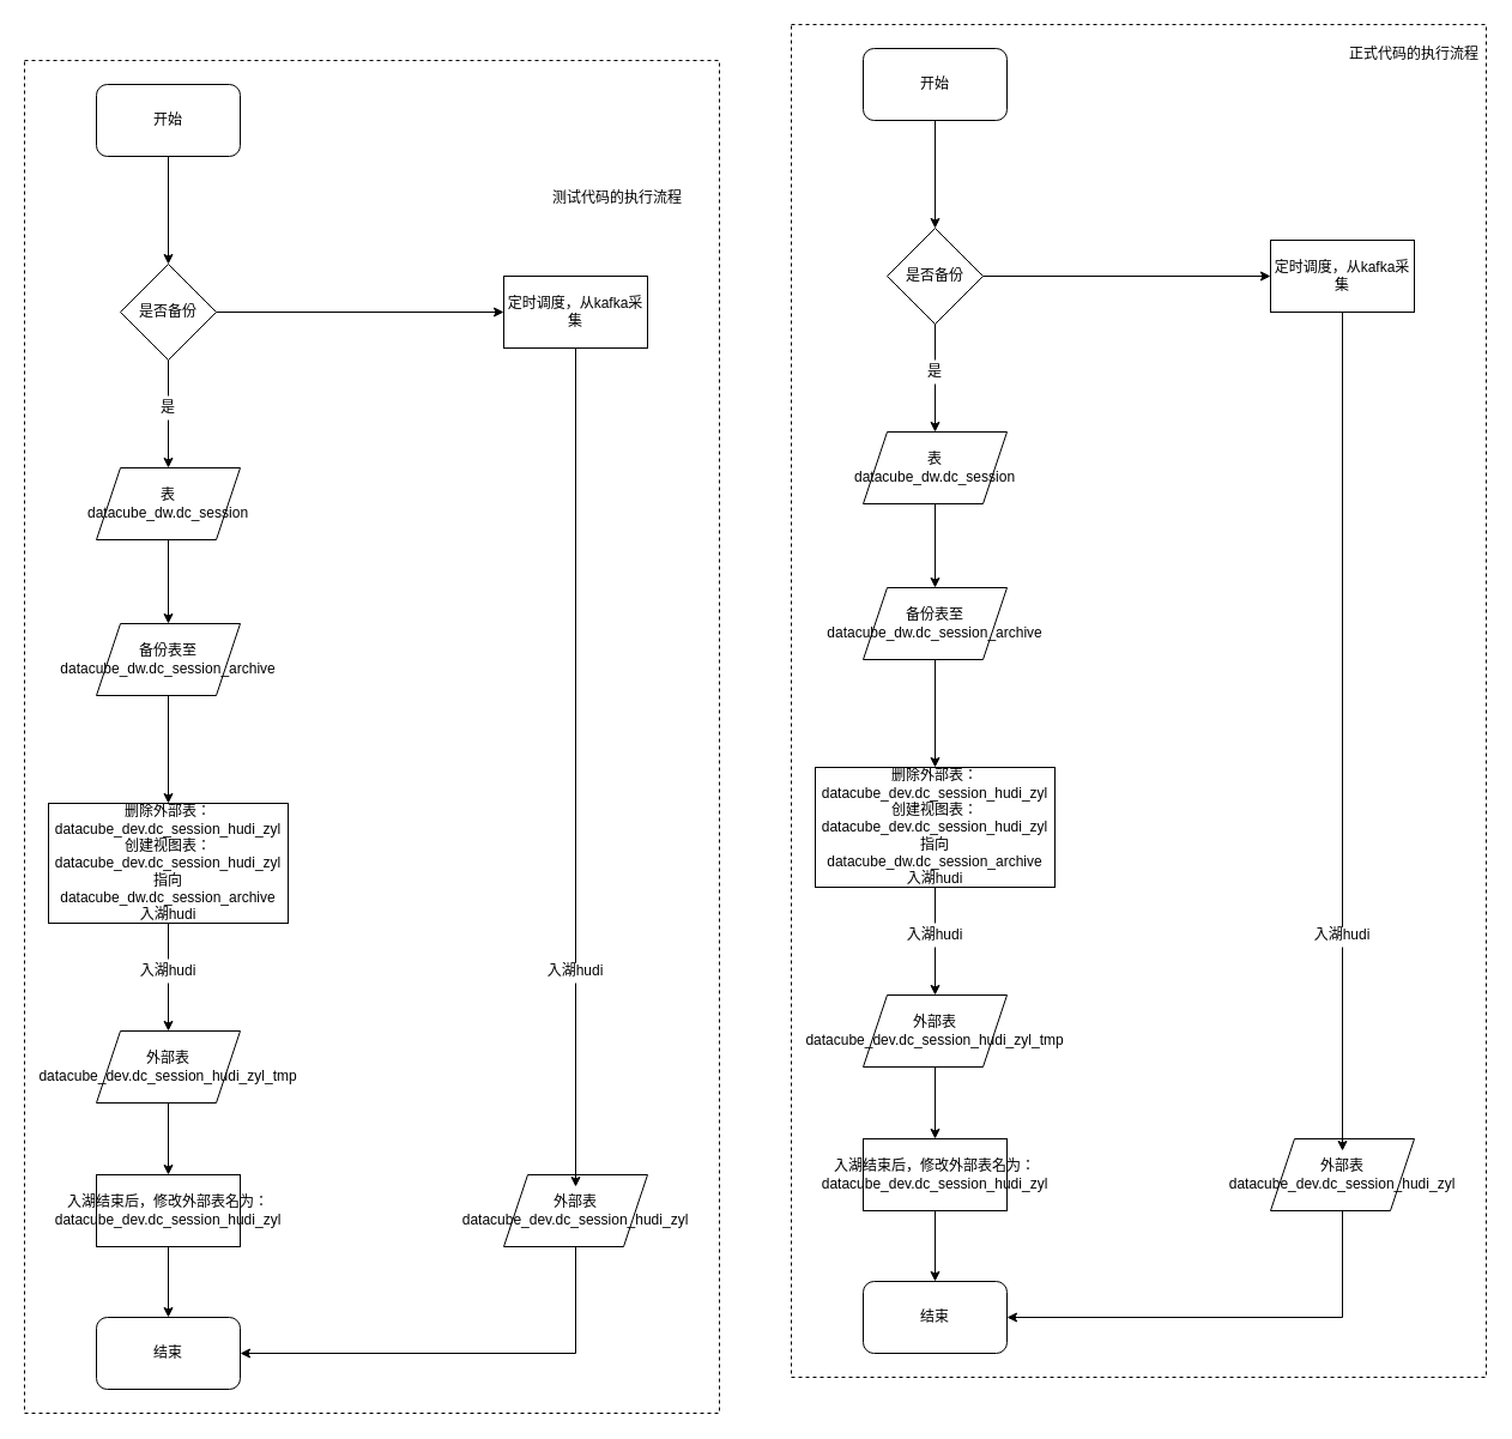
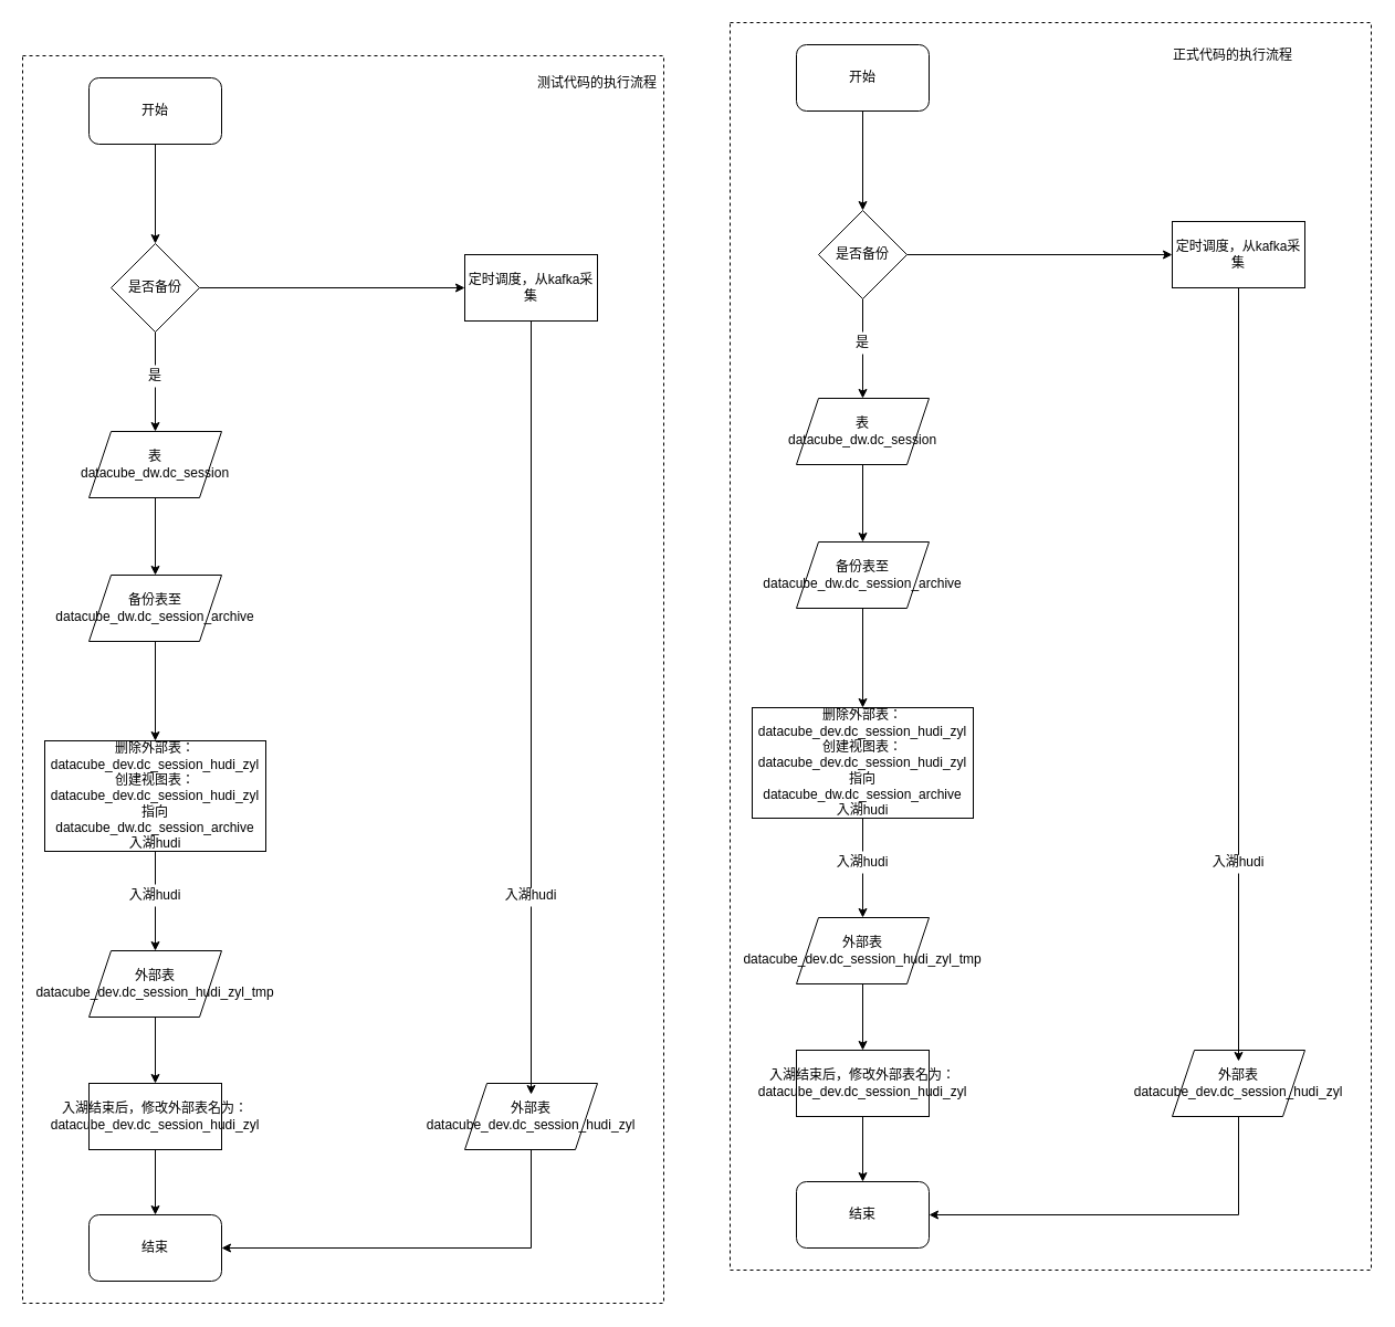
  <mxCell id="0" />
  <mxCell id="1" parent="0" />
  <mxCell id="2" value="" style="group;strokeColor=#000000;dashed=1;rounded=0;shadow=0;sketch=0;glass=0;" vertex="1" connectable="0" parent="1"><mxGeometry x="20" y="50" width="580" height="1129" as="geometry" /></mxCell>
  <mxCell id="3" value="开始" style="rounded=1;whiteSpace=wrap;html=1;" vertex="1" parent="2"><mxGeometry x="60" y="20" width="120" height="60" as="geometry" /></mxCell>
  <mxCell id="4" value="是否备份" style="rhombus;whiteSpace=wrap;html=1;" vertex="1" parent="2"><mxGeometry x="80" y="170" width="80" height="80" as="geometry" /></mxCell>
  <mxCell id="5" style="edgeStyle=orthogonalEdgeStyle;rounded=0;orthogonalLoop=1;jettySize=auto;html=1;exitX=0.5;exitY=1;exitDx=0;exitDy=0;" edge="1" parent="2" source="3" target="4"><mxGeometry relative="1" as="geometry" /></mxCell>
  <mxCell id="6" value="&lt;span&gt;表datacube_dw.dc_session&lt;/span&gt;" style="shape=parallelogram;perimeter=parallelogramPerimeter;whiteSpace=wrap;html=1;fixedSize=1;" vertex="1" parent="2"><mxGeometry x="60" y="340" width="120" height="60" as="geometry" /></mxCell>
  <mxCell id="7" value="&lt;span&gt;备份表至datacube_dw.dc_session_archive&lt;/span&gt;" style="shape=parallelogram;perimeter=parallelogramPerimeter;whiteSpace=wrap;html=1;fixedSize=1;" vertex="1" parent="2"><mxGeometry x="60" y="470" width="120" height="60" as="geometry" /></mxCell>
  <mxCell id="8" style="edgeStyle=orthogonalEdgeStyle;rounded=0;orthogonalLoop=1;jettySize=auto;html=1;exitX=0.5;exitY=1;exitDx=0;exitDy=0;entryX=0.5;entryY=0;entryDx=0;entryDy=0;" edge="1" parent="2" source="6" target="7"><mxGeometry relative="1" as="geometry" /></mxCell>
  <mxCell id="9" value="删除外部表：&lt;br&gt;datacube_dev.dc_session_hudi_zyl&lt;br&gt;创建视图表：&lt;br&gt;datacube_dev.dc_session_hudi_zyl&lt;br&gt;指向&lt;br&gt;datacube_dw.dc_session_archive&lt;br&gt;入湖hudi" style="rounded=0;whiteSpace=wrap;html=1;" vertex="1" parent="2"><mxGeometry x="20" y="620" width="200" height="100" as="geometry" /></mxCell>
  <mxCell id="10" style="edgeStyle=orthogonalEdgeStyle;rounded=0;orthogonalLoop=1;jettySize=auto;html=1;exitX=0.5;exitY=1;exitDx=0;exitDy=0;entryX=0.5;entryY=0;entryDx=0;entryDy=0;" edge="1" parent="2" source="7" target="9"><mxGeometry relative="1" as="geometry" /></mxCell>
  <mxCell id="11" value="外部表&lt;br&gt;datacube_dev.dc_session_hudi_zyl_tmp" style="shape=parallelogram;perimeter=parallelogramPerimeter;whiteSpace=wrap;html=1;fixedSize=1;" vertex="1" parent="2"><mxGeometry x="60" y="810" width="120" height="60" as="geometry" /></mxCell>
  <mxCell id="12" value="入湖结束后，修改外部表名为：&lt;br&gt;datacube_dev.dc_session_hudi_zyl" style="rounded=0;whiteSpace=wrap;html=1;" vertex="1" parent="2"><mxGeometry x="60" y="930" width="120" height="60" as="geometry" /></mxCell>
  <mxCell id="13" style="edgeStyle=orthogonalEdgeStyle;rounded=0;orthogonalLoop=1;jettySize=auto;html=1;exitX=0.5;exitY=1;exitDx=0;exitDy=0;" edge="1" parent="2" source="11" target="12"><mxGeometry relative="1" as="geometry" /></mxCell>
  <mxCell id="14" value="入湖hudi" style="text;html=1;strokeColor=none;fillColor=none;align=center;verticalAlign=middle;whiteSpace=wrap;rounded=0;" vertex="1" parent="2"><mxGeometry x="85" y="750" width="70" height="20" as="geometry" /></mxCell>
  <mxCell id="15" style="edgeStyle=orthogonalEdgeStyle;rounded=0;orthogonalLoop=1;jettySize=auto;html=1;exitX=0.5;exitY=1;exitDx=0;exitDy=0;entryX=0.5;entryY=0;entryDx=0;entryDy=0;startArrow=none;" edge="1" parent="2" source="14" target="11"><mxGeometry relative="1" as="geometry" /></mxCell>
  <mxCell id="16" value="" style="edgeStyle=orthogonalEdgeStyle;rounded=0;orthogonalLoop=1;jettySize=auto;html=1;exitX=0.5;exitY=1;exitDx=0;exitDy=0;entryX=0.5;entryY=0;entryDx=0;entryDy=0;endArrow=none;" edge="1" parent="2" source="9" target="14"><mxGeometry relative="1" as="geometry"><mxPoint x="120" y="720" as="sourcePoint" /><mxPoint x="120" y="810" as="targetPoint" /></mxGeometry></mxCell>
  <mxCell id="17" value="结束" style="rounded=1;whiteSpace=wrap;html=1;" vertex="1" parent="2"><mxGeometry x="60" y="1049" width="120" height="60" as="geometry" /></mxCell>
  <mxCell id="18" style="edgeStyle=orthogonalEdgeStyle;rounded=0;orthogonalLoop=1;jettySize=auto;html=1;exitX=0.5;exitY=1;exitDx=0;exitDy=0;entryX=0.5;entryY=0;entryDx=0;entryDy=0;" edge="1" parent="2" source="12" target="17"><mxGeometry relative="1" as="geometry" /></mxCell>
  <mxCell id="19" value="是" style="text;html=1;strokeColor=none;fillColor=none;align=center;verticalAlign=middle;whiteSpace=wrap;rounded=0;" vertex="1" parent="2"><mxGeometry x="100" y="280" width="40" height="20" as="geometry" /></mxCell>
  <mxCell id="20" style="edgeStyle=orthogonalEdgeStyle;rounded=0;orthogonalLoop=1;jettySize=auto;html=1;exitX=0.5;exitY=1;exitDx=0;exitDy=0;startArrow=none;" edge="1" parent="2" source="19" target="6"><mxGeometry relative="1" as="geometry" /></mxCell>
  <mxCell id="21" value="" style="edgeStyle=orthogonalEdgeStyle;rounded=0;orthogonalLoop=1;jettySize=auto;html=1;exitX=0.5;exitY=1;exitDx=0;exitDy=0;endArrow=none;" edge="1" parent="2" source="4" target="19"><mxGeometry relative="1" as="geometry"><mxPoint x="120" y="250" as="sourcePoint" /><mxPoint x="120" y="340" as="targetPoint" /></mxGeometry></mxCell>
  <mxCell id="22" value="定时调度，从kafka采集" style="rounded=0;whiteSpace=wrap;html=1;" vertex="1" parent="2"><mxGeometry x="400" y="180" width="120" height="60" as="geometry" /></mxCell>
  <mxCell id="23" style="edgeStyle=orthogonalEdgeStyle;rounded=0;orthogonalLoop=1;jettySize=auto;html=1;exitX=0.5;exitY=1;exitDx=0;exitDy=0;entryX=1;entryY=0.5;entryDx=0;entryDy=0;" edge="1" parent="2" source="24" target="17"><mxGeometry relative="1" as="geometry" /></mxCell>
  <mxCell id="24" value="外部表&lt;br&gt;datacube_dev.dc_session_hudi_zyl" style="shape=parallelogram;perimeter=parallelogramPerimeter;whiteSpace=wrap;html=1;fixedSize=1;" vertex="1" parent="2"><mxGeometry x="400" y="930" width="120" height="60" as="geometry" /></mxCell>
  <mxCell id="25" style="edgeStyle=orthogonalEdgeStyle;rounded=0;orthogonalLoop=1;jettySize=auto;html=1;exitX=1;exitY=0.5;exitDx=0;exitDy=0;" edge="1" parent="2" source="4" target="22"><mxGeometry relative="1" as="geometry" /></mxCell>
  <mxCell id="26" value="入湖hudi" style="text;html=1;strokeColor=none;fillColor=none;align=center;verticalAlign=middle;whiteSpace=wrap;rounded=0;" vertex="1" parent="2"><mxGeometry x="430" y="750" width="60" height="20" as="geometry" /></mxCell>
  <mxCell id="27" value="" style="edgeStyle=orthogonalEdgeStyle;rounded=0;orthogonalLoop=1;jettySize=auto;html=1;exitX=0.5;exitY=1;exitDx=0;exitDy=0;entryX=0.5;entryY=0.167;entryDx=0;entryDy=0;entryPerimeter=0;endArrow=none;" edge="1" parent="2" source="22" target="26"><mxGeometry relative="1" as="geometry"><mxPoint x="460" y="240" as="sourcePoint" /><mxPoint x="460" y="940.02" as="targetPoint" /></mxGeometry></mxCell>
  <mxCell id="28" style="edgeStyle=orthogonalEdgeStyle;rounded=0;orthogonalLoop=1;jettySize=auto;html=1;exitX=0.5;exitY=1;exitDx=0;exitDy=0;entryX=0.5;entryY=0.167;entryDx=0;entryDy=0;entryPerimeter=0;startArrow=none;" edge="1" parent="2" source="26" target="24"><mxGeometry relative="1" as="geometry" /></mxCell>
- <mxCell id="29" value="测试代码的执行流程" style="text;html=1;strokeColor=none;fillColor=none;align=center;verticalAlign=middle;whiteSpace=wrap;rounded=0;shadow=0;glass=0;dashed=1;sketch=0;" vertex="1" parent="2"><mxGeometry x="435" y="90" width="120" height="50" as="geometry" /></mxCell>
+ <mxCell id="29" value="测试代码的执行流程" style="text;html=1;strokeColor=none;fillColor=none;align=center;verticalAlign=middle;whiteSpace=wrap;rounded=0;shadow=0;glass=0;dashed=1;sketch=0;" vertex="1" parent="2"><mxGeometry x="460" width="120" height="50" as="geometry" /></mxCell>
  <mxCell id="30" value="" style="group;strokeColor=#000000;dashed=1;rounded=0;shadow=0;sketch=0;glass=0;" vertex="1" connectable="0" parent="1"><mxGeometry x="660" y="20" width="580" height="1129" as="geometry" /></mxCell>
  <mxCell id="31" value="开始" style="rounded=1;whiteSpace=wrap;html=1;" vertex="1" parent="30"><mxGeometry x="60" y="20" width="120" height="60" as="geometry" /></mxCell>
  <mxCell id="32" value="是否备份" style="rhombus;whiteSpace=wrap;html=1;" vertex="1" parent="30"><mxGeometry x="80" y="170" width="80" height="80" as="geometry" /></mxCell>
  <mxCell id="33" style="edgeStyle=orthogonalEdgeStyle;rounded=0;orthogonalLoop=1;jettySize=auto;html=1;exitX=0.5;exitY=1;exitDx=0;exitDy=0;" edge="1" parent="30" source="31" target="32"><mxGeometry relative="1" as="geometry" /></mxCell>
  <mxCell id="34" value="&lt;span&gt;表datacube_dw.dc_session&lt;/span&gt;" style="shape=parallelogram;perimeter=parallelogramPerimeter;whiteSpace=wrap;html=1;fixedSize=1;" vertex="1" parent="30"><mxGeometry x="60" y="340" width="120" height="60" as="geometry" /></mxCell>
  <mxCell id="35" value="&lt;span&gt;备份表至datacube_dw.dc_session_archive&lt;/span&gt;" style="shape=parallelogram;perimeter=parallelogramPerimeter;whiteSpace=wrap;html=1;fixedSize=1;" vertex="1" parent="30"><mxGeometry x="60" y="470" width="120" height="60" as="geometry" /></mxCell>
  <mxCell id="36" style="edgeStyle=orthogonalEdgeStyle;rounded=0;orthogonalLoop=1;jettySize=auto;html=1;exitX=0.5;exitY=1;exitDx=0;exitDy=0;entryX=0.5;entryY=0;entryDx=0;entryDy=0;" edge="1" parent="30" source="34" target="35"><mxGeometry relative="1" as="geometry" /></mxCell>
  <mxCell id="37" value="删除外部表：&lt;br&gt;datacube_dev.dc_session_hudi_zyl&lt;br&gt;创建视图表：&lt;br&gt;datacube_dev.dc_session_hudi_zyl&lt;br&gt;指向&lt;br&gt;datacube_dw.dc_session_archive&lt;br&gt;入湖hudi" style="rounded=0;whiteSpace=wrap;html=1;" vertex="1" parent="30"><mxGeometry x="20" y="620" width="200" height="100" as="geometry" /></mxCell>
  <mxCell id="38" style="edgeStyle=orthogonalEdgeStyle;rounded=0;orthogonalLoop=1;jettySize=auto;html=1;exitX=0.5;exitY=1;exitDx=0;exitDy=0;entryX=0.5;entryY=0;entryDx=0;entryDy=0;" edge="1" parent="30" source="35" target="37"><mxGeometry relative="1" as="geometry" /></mxCell>
  <mxCell id="39" value="外部表&lt;br&gt;datacube_dev.dc_session_hudi_zyl_tmp" style="shape=parallelogram;perimeter=parallelogramPerimeter;whiteSpace=wrap;html=1;fixedSize=1;" vertex="1" parent="30"><mxGeometry x="60" y="810" width="120" height="60" as="geometry" /></mxCell>
  <mxCell id="40" value="入湖结束后，修改外部表名为：&lt;br&gt;datacube_dev.dc_session_hudi_zyl" style="rounded=0;whiteSpace=wrap;html=1;" vertex="1" parent="30"><mxGeometry x="60" y="930" width="120" height="60" as="geometry" /></mxCell>
  <mxCell id="41" style="edgeStyle=orthogonalEdgeStyle;rounded=0;orthogonalLoop=1;jettySize=auto;html=1;exitX=0.5;exitY=1;exitDx=0;exitDy=0;" edge="1" parent="30" source="39" target="40"><mxGeometry relative="1" as="geometry" /></mxCell>
  <mxCell id="42" value="入湖hudi" style="text;html=1;strokeColor=none;fillColor=none;align=center;verticalAlign=middle;whiteSpace=wrap;rounded=0;" vertex="1" parent="30"><mxGeometry x="85" y="750" width="70" height="20" as="geometry" /></mxCell>
  <mxCell id="43" style="edgeStyle=orthogonalEdgeStyle;rounded=0;orthogonalLoop=1;jettySize=auto;html=1;exitX=0.5;exitY=1;exitDx=0;exitDy=0;entryX=0.5;entryY=0;entryDx=0;entryDy=0;startArrow=none;" edge="1" parent="30" source="42" target="39"><mxGeometry relative="1" as="geometry" /></mxCell>
  <mxCell id="44" value="" style="edgeStyle=orthogonalEdgeStyle;rounded=0;orthogonalLoop=1;jettySize=auto;html=1;exitX=0.5;exitY=1;exitDx=0;exitDy=0;entryX=0.5;entryY=0;entryDx=0;entryDy=0;endArrow=none;" edge="1" parent="30" source="37" target="42"><mxGeometry relative="1" as="geometry"><mxPoint x="120" y="720" as="sourcePoint" /><mxPoint x="120" y="810" as="targetPoint" /></mxGeometry></mxCell>
  <mxCell id="45" value="结束" style="rounded=1;whiteSpace=wrap;html=1;" vertex="1" parent="30"><mxGeometry x="60" y="1049" width="120" height="60" as="geometry" /></mxCell>
  <mxCell id="46" style="edgeStyle=orthogonalEdgeStyle;rounded=0;orthogonalLoop=1;jettySize=auto;html=1;exitX=0.5;exitY=1;exitDx=0;exitDy=0;entryX=0.5;entryY=0;entryDx=0;entryDy=0;" edge="1" parent="30" source="40" target="45"><mxGeometry relative="1" as="geometry" /></mxCell>
  <mxCell id="47" value="是" style="text;html=1;strokeColor=none;fillColor=none;align=center;verticalAlign=middle;whiteSpace=wrap;rounded=0;" vertex="1" parent="30"><mxGeometry x="100" y="280" width="40" height="20" as="geometry" /></mxCell>
  <mxCell id="48" style="edgeStyle=orthogonalEdgeStyle;rounded=0;orthogonalLoop=1;jettySize=auto;html=1;exitX=0.5;exitY=1;exitDx=0;exitDy=0;startArrow=none;" edge="1" parent="30" source="47" target="34"><mxGeometry relative="1" as="geometry" /></mxCell>
  <mxCell id="49" value="" style="edgeStyle=orthogonalEdgeStyle;rounded=0;orthogonalLoop=1;jettySize=auto;html=1;exitX=0.5;exitY=1;exitDx=0;exitDy=0;endArrow=none;" edge="1" parent="30" source="32" target="47"><mxGeometry relative="1" as="geometry"><mxPoint x="120" y="250" as="sourcePoint" /><mxPoint x="120" y="340" as="targetPoint" /></mxGeometry></mxCell>
  <mxCell id="50" value="定时调度，从kafka采集" style="rounded=0;whiteSpace=wrap;html=1;" vertex="1" parent="30"><mxGeometry x="400" y="180" width="120" height="60" as="geometry" /></mxCell>
  <mxCell id="51" style="edgeStyle=orthogonalEdgeStyle;rounded=0;orthogonalLoop=1;jettySize=auto;html=1;exitX=0.5;exitY=1;exitDx=0;exitDy=0;entryX=1;entryY=0.5;entryDx=0;entryDy=0;" edge="1" parent="30" source="52" target="45"><mxGeometry relative="1" as="geometry" /></mxCell>
  <mxCell id="52" value="外部表&lt;br&gt;datacube_dev.dc_session_hudi_zyl" style="shape=parallelogram;perimeter=parallelogramPerimeter;whiteSpace=wrap;html=1;fixedSize=1;" vertex="1" parent="30"><mxGeometry x="400" y="930" width="120" height="60" as="geometry" /></mxCell>
  <mxCell id="53" style="edgeStyle=orthogonalEdgeStyle;rounded=0;orthogonalLoop=1;jettySize=auto;html=1;exitX=1;exitY=0.5;exitDx=0;exitDy=0;" edge="1" parent="30" source="32" target="50"><mxGeometry relative="1" as="geometry" /></mxCell>
  <mxCell id="54" value="入湖hudi" style="text;html=1;strokeColor=none;fillColor=none;align=center;verticalAlign=middle;whiteSpace=wrap;rounded=0;" vertex="1" parent="30"><mxGeometry x="430" y="750" width="60" height="20" as="geometry" /></mxCell>
  <mxCell id="55" value="" style="edgeStyle=orthogonalEdgeStyle;rounded=0;orthogonalLoop=1;jettySize=auto;html=1;exitX=0.5;exitY=1;exitDx=0;exitDy=0;entryX=0.5;entryY=0.167;entryDx=0;entryDy=0;entryPerimeter=0;endArrow=none;" edge="1" parent="30" source="50" target="54"><mxGeometry relative="1" as="geometry"><mxPoint x="460" y="240" as="sourcePoint" /><mxPoint x="460" y="940.02" as="targetPoint" /></mxGeometry></mxCell>
  <mxCell id="56" style="edgeStyle=orthogonalEdgeStyle;rounded=0;orthogonalLoop=1;jettySize=auto;html=1;exitX=0.5;exitY=1;exitDx=0;exitDy=0;entryX=0.5;entryY=0.167;entryDx=0;entryDy=0;entryPerimeter=0;startArrow=none;" edge="1" parent="30" source="54" target="52"><mxGeometry relative="1" as="geometry" /></mxCell>
- <mxCell id="57" value="正式代码的执行流程" style="text;html=1;strokeColor=none;fillColor=none;align=center;verticalAlign=middle;whiteSpace=wrap;rounded=0;shadow=0;glass=0;dashed=1;sketch=0;" vertex="1" parent="30"><mxGeometry x="460" width="120" height="50" as="geometry" /></mxCell>
+ <mxCell id="57" value="正式代码的执行流程" style="text;html=1;strokeColor=none;fillColor=none;align=center;verticalAlign=middle;whiteSpace=wrap;rounded=0;shadow=0;glass=0;dashed=1;sketch=0;" vertex="1" parent="30"><mxGeometry x="395" y="5" width="120" height="50" as="geometry" /></mxCell>
